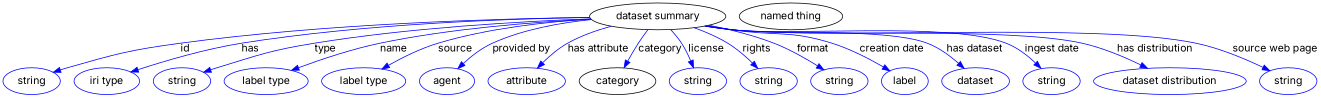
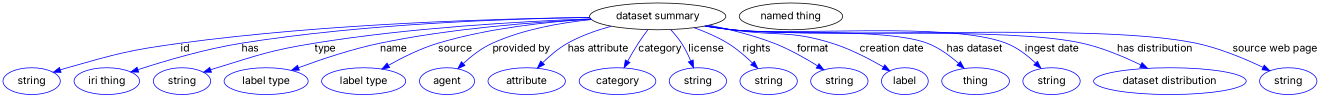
  digraph {
    fontname=Inter
    node [fontname=Inter color=blue]
    edge [color=blue fontname=Inter style=solid]
    n1 [height=0.5 label="dataset summary" width=2.5456 color=""]
    n2 [height=0.5 label=string width=1.0652]
-   n3 [height=0.5 label="iri type" width=1.2277]
+   n3 [height=0.5 label="iri thing" width=1.2277]
    n4 [height=0.5 label=string width=1.0652]
    n5 [height=0.5 label="label type" width=1.5707]
    n6 [height=0.5 label="label type" width=1.5707]
    n7 [height=0.5 label=agent width=1.0291]
    n8 [height=0.5 label=attribute width=1.4443]
-   category [height=0.5 width=1.4263 color=""]
+   category [height=0.5 width=1.4263]
    n10 [height=0.5 label=string width=1.0652]
    n11 [height=0.5 label=string width=1.0652]
    n12 [height=0.5 label=string width=1.0652]
    n13 [height=0.5 label=label width=0.86659]
-   n14 [height=0.5 label=dataset width=1.2638]
+   n14 [height=0.5 label=thing width=1.2638]
    n15 [height=0.5 label=string width=1.0652]
    n16 [height=0.5 label="dataset distribution" width=2.8525]
    n17 [height=0.5 label=string width=1.0652]
    n18 [color=black height=0.5 label="named thing" width=1.9318]
    n1 -> n2 [label=id]
    n1 -> n3 [label=has]
    n1 -> n4 [label=type]
    n1 -> n5 [label=name]
    n1 -> n6 [label=source]
    n1 -> n7 [label="provided by"]
    n1 -> n8 [label="has attribute"]
    n1 -> category [label=category]
    n1 -> n10 [label=license]
    n1 -> n11 [label=rights]
    n1 -> n12 [label=format]
    n1 -> n13 [label="creation date"]
    n1 -> n14 [label="has dataset"]
    n1 -> n15 [label="ingest date"]
    n1 -> n16 [label="has distribution"]
    n1 -> n17 [label="source web page"]
  }
